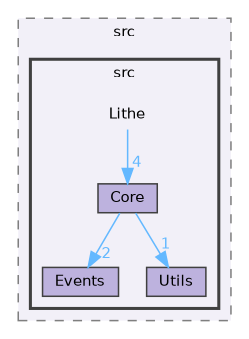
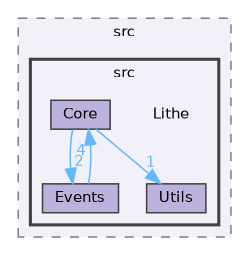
  digraph {
    compound=true
    node [fontname=Helvetica fontsize=10 shape=box color=grey25 fillcolor="#bdb2de" style=filled]
    edge [color=steelblue1 fontcolor=steelblue1 fontname=Helvetica fontsize=10 labeldistance=1.5 labelfontname=Helvetica labelfontsize=10]
    n1 [height=0.2 label=Lithe shape=plaintext width=0.4 color="" fillcolor="" style=""]
    n2 [height=0.2 label=Core width=0.4]
    n3 [height=0.2 label=Events width=0.4]
    n4 [height=0.2 label=Utils width=0.4]
    subgraph cluster_1 {
      bgcolor="#f2f0f8"
      fontname=Helvetica
      fontsize=10
      label=src
      pencolor=grey50
      style="filled,dashed"
      subgraph cluster_2 {
        bgcolor="#f2f0f8"
        fontname=Helvetica
        fontsize=10
        label=src
        pencolor=grey25
        style="filled,bold"
        n1
        n2
        n3
        n4
      }
    }
    n2 -> n3 [headlabel=2]
    n2 -> n4 [headlabel=1]
-   n1 -> n2 [headlabel=4]
+   n3 -> n2 [headlabel=4]
  }
